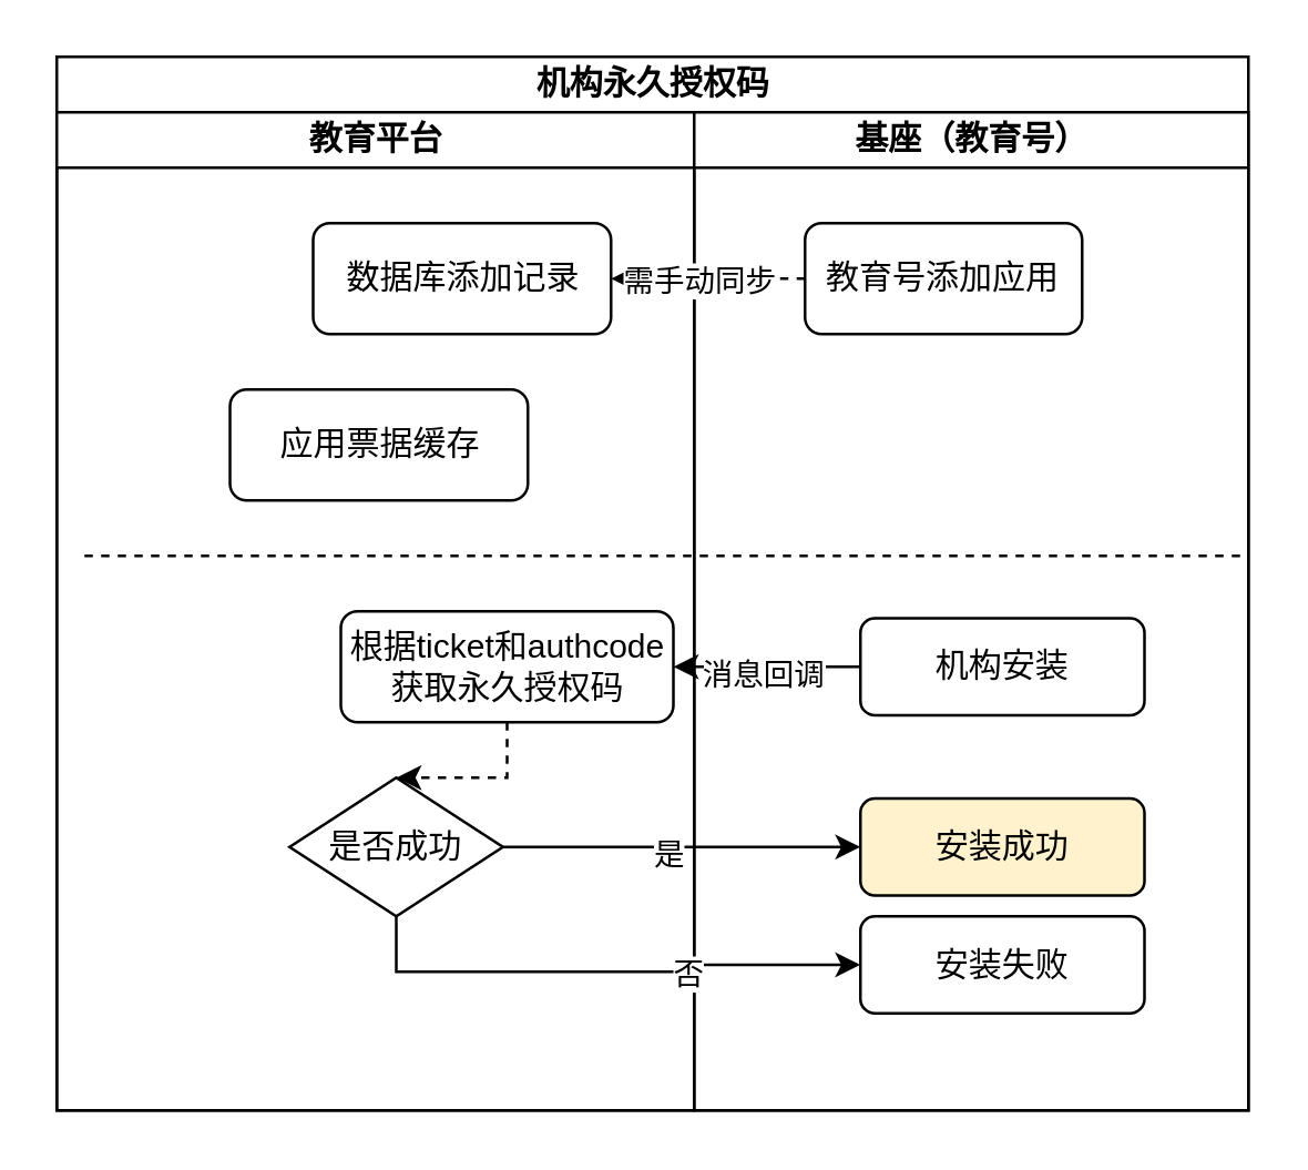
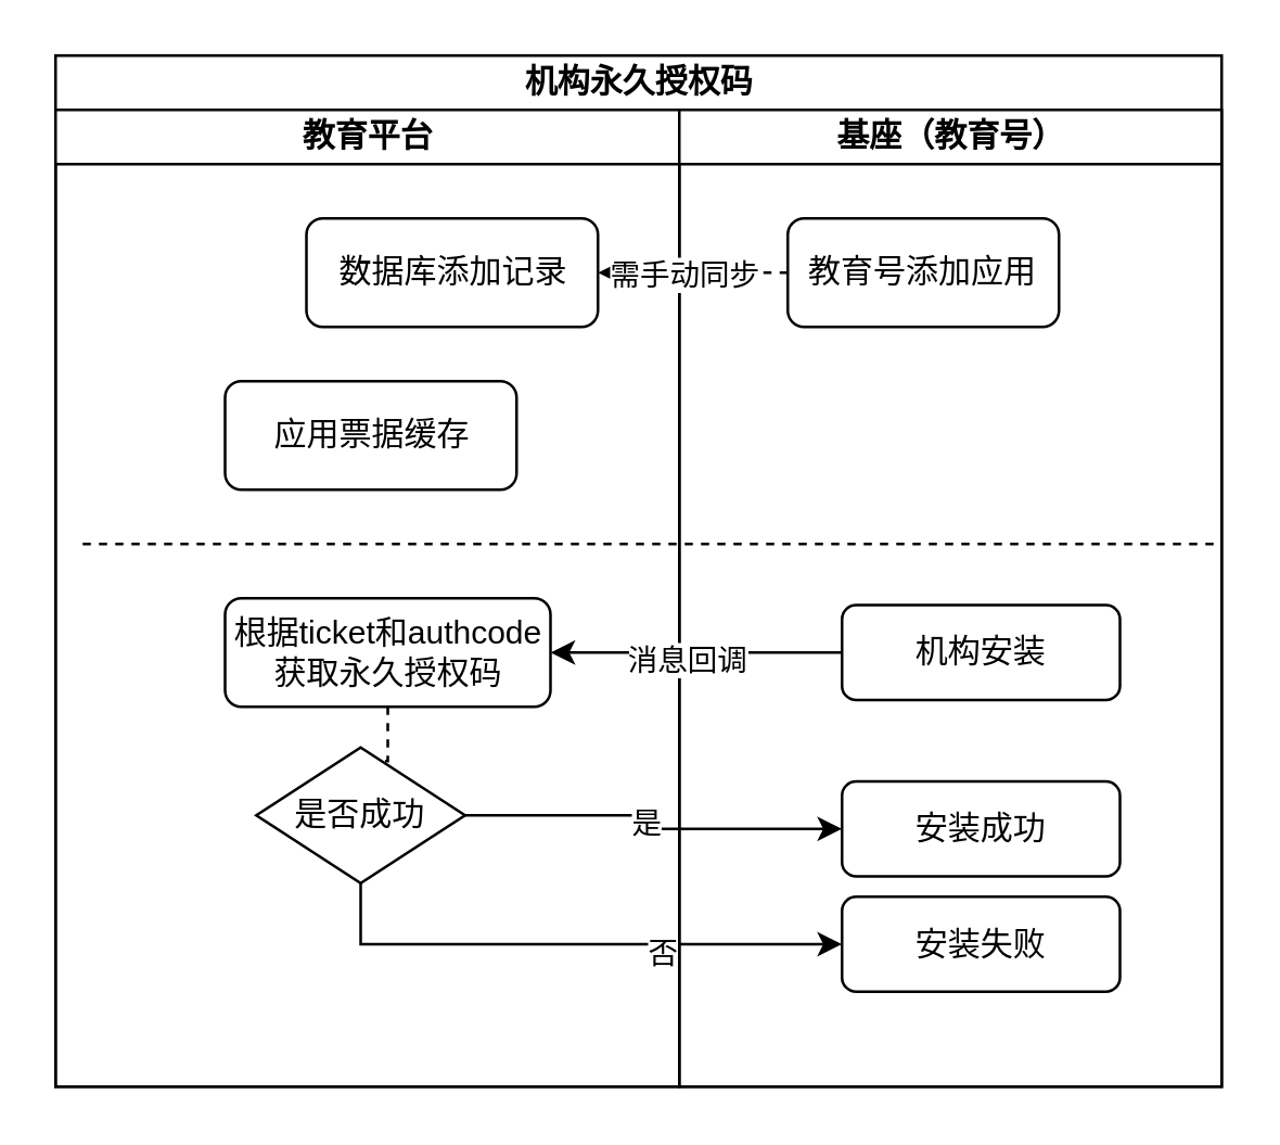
  <mxCell id="0" />
  <mxCell id="1" parent="0" />
  <mxCell id="2" value="机构永久授权码" style="swimlane;childLayout=stackLayout;resizeParent=1;resizeParentMax=0;startSize=20;html=1;" vertex="1" parent="1"><mxGeometry x="20" y="20" width="430" height="380" as="geometry" /></mxCell>
  <mxCell id="3" value="教育平台" style="swimlane;startSize=20;html=1;" vertex="1" parent="2"><mxGeometry y="20" width="230" height="360" as="geometry" /></mxCell>
  <mxCell id="4" value="数据库添加记录" style="rounded=1;whiteSpace=wrap;html=1;" vertex="1" parent="3"><mxGeometry x="92.5" y="40" width="107.5" height="40" as="geometry" /></mxCell>
  <mxCell id="5" value="应用票据缓存" style="rounded=1;whiteSpace=wrap;html=1;" vertex="1" parent="3"><mxGeometry x="62.5" y="100" width="107.5" height="40" as="geometry" /></mxCell>
  <mxCell id="6" style="edgeStyle=orthogonalEdgeStyle;rounded=0;orthogonalLoop=1;jettySize=auto;html=1;dashed=1;" edge="1" parent="3" source="7" target="8"><mxGeometry relative="1" as="geometry" /></mxCell>
- <mxCell id="7" value="根据ticket和authcode&lt;br&gt;获取永久授权码" style="rounded=1;whiteSpace=wrap;html=1;" vertex="1" parent="3"><mxGeometry x="102.5" y="180" width="120" height="40" as="geometry" /></mxCell>
- <mxCell id="8" value="是否成功" style="rhombus;whiteSpace=wrap;html=1;" vertex="1" parent="3"><mxGeometry x="84" y="240" width="77" height="50" as="geometry" /></mxCell>
+ <mxCell id="7" value="根据ticket和authcode&lt;br&gt;获取永久授权码" style="rounded=1;whiteSpace=wrap;html=1;" vertex="1" parent="3"><mxGeometry x="62.5" y="180" width="120" height="40" as="geometry" /></mxCell>
+ <mxCell id="8" value="是否成功" style="rhombus;whiteSpace=wrap;html=1;" vertex="1" parent="3"><mxGeometry x="74" y="235" width="77" height="50" as="geometry" /></mxCell>
  <mxCell id="9" value="" style="endArrow=none;html=1;rounded=0;dashed=1;" edge="1" parent="3"><mxGeometry width="50" height="50" relative="1" as="geometry"><mxPoint x="10.0" y="160" as="sourcePoint" /><mxPoint x="430.0" y="160" as="targetPoint" /></mxGeometry></mxCell>
  <mxCell id="10" value="基座（教育号）" style="swimlane;startSize=20;html=1;" vertex="1" parent="2"><mxGeometry x="230" y="20" width="200" height="360" as="geometry" /></mxCell>
  <mxCell id="11" value="教育号添加应用" style="rounded=1;whiteSpace=wrap;html=1;" vertex="1" parent="10"><mxGeometry x="40" y="40" width="100" height="40" as="geometry" /></mxCell>
  <mxCell id="12" value="机构安装" style="rounded=1;whiteSpace=wrap;html=1;" vertex="1" parent="10"><mxGeometry x="60" y="182.5" width="102.5" height="35" as="geometry" /></mxCell>
- <mxCell id="13" value="安装成功" style="rounded=1;whiteSpace=wrap;html=1;fillColor=#fff2cc;" vertex="1" parent="10"><mxGeometry x="60" y="247.5" width="102.5" height="35" as="geometry" /></mxCell>
+ <mxCell id="13" value="安装成功" style="rounded=1;whiteSpace=wrap;html=1;" vertex="1" parent="10"><mxGeometry x="60" y="247.5" width="102.5" height="35" as="geometry" /></mxCell>
  <mxCell id="14" value="安装失败" style="rounded=1;whiteSpace=wrap;html=1;" vertex="1" parent="10"><mxGeometry x="60" y="290" width="102.5" height="35" as="geometry" /></mxCell>
  <mxCell id="15" style="edgeStyle=orthogonalEdgeStyle;rounded=0;orthogonalLoop=1;jettySize=auto;html=1;entryX=1;entryY=0.5;entryDx=0;entryDy=0;dashed=1;" edge="1" parent="2" source="11" target="4"><mxGeometry relative="1" as="geometry" /></mxCell>
  <mxCell id="16" value="需手动同步" style="edgeLabel;html=1;align=center;verticalAlign=middle;resizable=0;points=[];" vertex="1" connectable="0" parent="15"><mxGeometry x="-0.26" y="-1" relative="1" as="geometry"><mxPoint x="-13" y="1" as="offset" /></mxGeometry></mxCell>
  <mxCell id="17" style="edgeStyle=orthogonalEdgeStyle;rounded=0;orthogonalLoop=1;jettySize=auto;html=1;entryX=1;entryY=0.5;entryDx=0;entryDy=0;" edge="1" parent="2" source="12" target="7"><mxGeometry relative="1" as="geometry" /></mxCell>
  <mxCell id="18" value="消息回调" style="edgeLabel;html=1;align=center;verticalAlign=middle;resizable=0;points=[];" vertex="1" connectable="0" parent="17"><mxGeometry x="0.08" y="2" relative="1" as="geometry"><mxPoint as="offset" /></mxGeometry></mxCell>
  <mxCell id="19" style="edgeStyle=orthogonalEdgeStyle;rounded=0;orthogonalLoop=1;jettySize=auto;html=1;entryX=0;entryY=0.5;entryDx=0;entryDy=0;" edge="1" parent="2" source="8" target="13"><mxGeometry relative="1" as="geometry" /></mxCell>
  <mxCell id="20" value="是" style="edgeLabel;html=1;align=center;verticalAlign=middle;resizable=0;points=[];" vertex="1" connectable="0" parent="19"><mxGeometry x="-0.085" y="-1" relative="1" as="geometry"><mxPoint y="1" as="offset" /></mxGeometry></mxCell>
  <mxCell id="21" style="edgeStyle=orthogonalEdgeStyle;rounded=0;orthogonalLoop=1;jettySize=auto;html=1;entryX=0;entryY=0.5;entryDx=0;entryDy=0;exitX=0.5;exitY=1;exitDx=0;exitDy=0;" edge="1" parent="2" source="8" target="14"><mxGeometry relative="1" as="geometry" /></mxCell>
  <mxCell id="22" value="否" style="edgeLabel;html=1;align=center;verticalAlign=middle;resizable=0;points=[];" vertex="1" connectable="0" parent="21"><mxGeometry x="0.333" y="-3" relative="1" as="geometry"><mxPoint as="offset" /></mxGeometry></mxCell>
